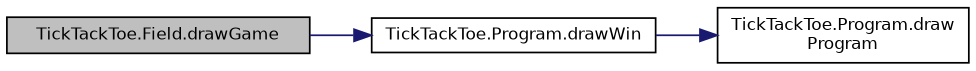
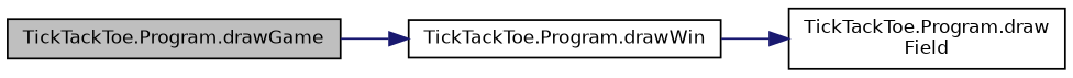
  digraph {
    rankdir=LR
    node [color=black fillcolor=white fontname=Helvetica fontsize=10 shape=record style=filled]
    edge [color=midnightblue fontname=Helvetica fontsize=10 labelfontname=Helvetica labelfontsize=10 style=solid]
-   n1 [fillcolor=grey75 fontcolor=black height=0.2 label="TickTackToe.Field.drawGame" width=0.4]
+   n1 [fillcolor=grey75 fontcolor=black height=0.2 label="TickTackToe.Program.drawGame" width=0.4]
    n2 [height=0.2 label="TickTackToe.Program.drawWin" width=0.4]
-   n3 [height=0.2 label="TickTackToe.Program.draw\lProgram" width=0.4]
+   n3 [height=0.2 label="TickTackToe.Program.draw\lField" width=0.4]
    n1 -> n2
    n2 -> n3
  }
